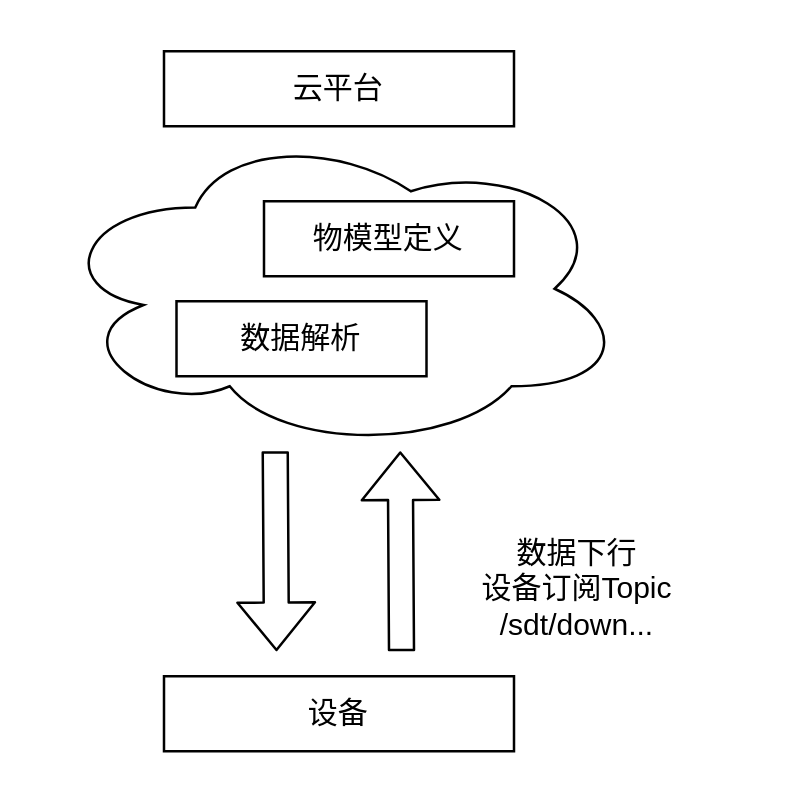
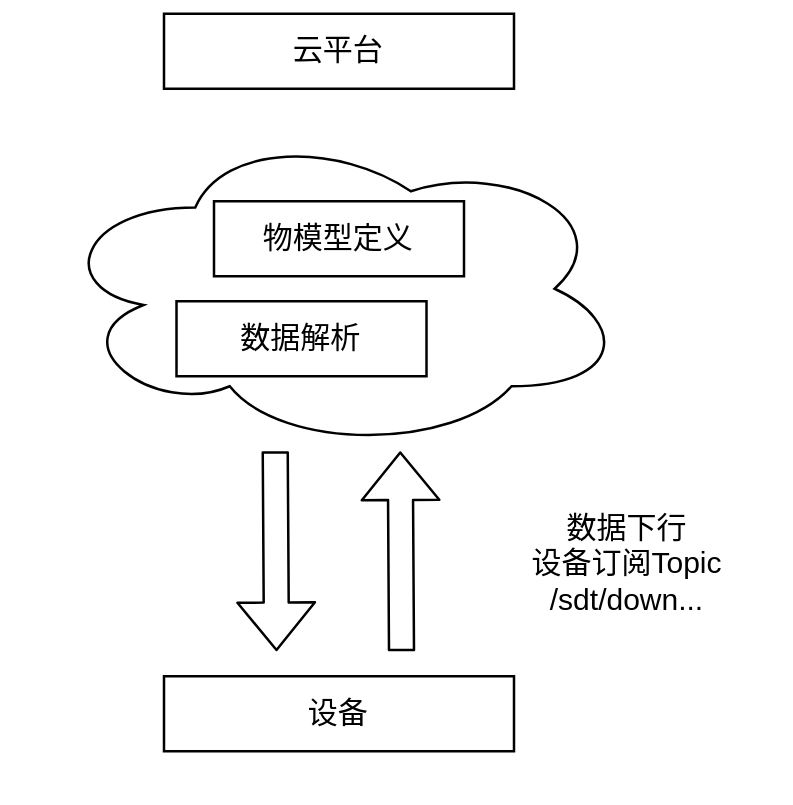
  <mxCell id="0" />
  <mxCell id="1" parent="0" />
- <mxCell id="2" value="云平台" style="rounded=0;whiteSpace=wrap;html=1;" vertex="1" parent="1"><mxGeometry x="65" y="20" width="140" height="30" as="geometry" /></mxCell>
+ <mxCell id="2" value="云平台" style="rounded=0;whiteSpace=wrap;html=1;" vertex="1" parent="1"><mxGeometry x="65" y="5" width="140" height="30" as="geometry" /></mxCell>
  <mxCell id="3" value="" style="ellipse;shape=cloud;whiteSpace=wrap;html=1;" vertex="1" parent="1"><mxGeometry x="20" y="50" width="230" height="130" as="geometry" /></mxCell>
- <mxCell id="4" value="物模型定义" style="rounded=0;whiteSpace=wrap;html=1;" vertex="1" parent="1"><mxGeometry x="105" y="80" width="100" height="30" as="geometry" /></mxCell>
+ <mxCell id="4" value="物模型定义" style="rounded=0;whiteSpace=wrap;html=1;" vertex="1" parent="1"><mxGeometry x="85" y="80" width="100" height="30" as="geometry" /></mxCell>
  <mxCell id="5" value="数据解析" style="rounded=0;whiteSpace=wrap;html=1;" vertex="1" parent="1"><mxGeometry x="70" y="120" width="100" height="30" as="geometry" /></mxCell>
  <mxCell id="6" value="" style="shape=flexArrow;endArrow=classic;html=1;" edge="1" parent="1"><mxGeometry width="50" height="50" relative="1" as="geometry"><mxPoint x="109.5" y="180" as="sourcePoint" /><mxPoint x="110" y="260" as="targetPoint" /></mxGeometry></mxCell>
  <mxCell id="7" value="" style="shape=flexArrow;endArrow=classic;html=1;" edge="1" parent="1"><mxGeometry width="50" height="50" relative="1" as="geometry"><mxPoint x="160" y="260" as="sourcePoint" /><mxPoint x="159.5" y="180" as="targetPoint" /></mxGeometry></mxCell>
  <mxCell id="8" value="设备" style="rounded=0;whiteSpace=wrap;html=1;" vertex="1" parent="1"><mxGeometry x="65" y="270" width="140" height="30" as="geometry" /></mxCell>
- <mxCell id="9" value="数据下行&lt;br&gt;设备订阅Topic&lt;br&gt;/sdt/down..." style="text;html=1;align=center;verticalAlign=middle;resizable=0;points=[];autosize=1;" vertex="1" parent="1"><mxGeometry x="185" y="210" width="90" height="50" as="geometry" /></mxCell>
+ <mxCell id="9" value="数据下行&lt;br&gt;设备订阅Topic&lt;br&gt;/sdt/down..." style="text;html=1;align=center;verticalAlign=middle;resizable=0;points=[];autosize=1;" vertex="1" parent="1"><mxGeometry x="205" y="200" width="90" height="50" as="geometry" /></mxCell>
